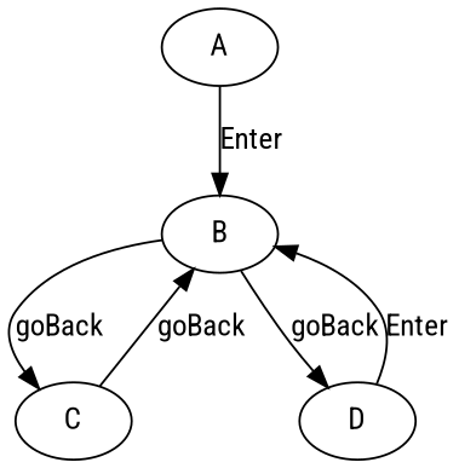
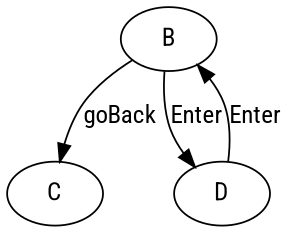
  digraph {
    fontname="Roboto Condensed"
    node [fontname="Roboto Condensed"]
    edge [fontname="Roboto Condensed"]
-   A
    B
    C
    D
-   A -> B [label=Enter]
    B -> C [label=goBack]
-   B -> D [label=goBack]
-   C -> B [label=goBack]
+   B -> D [label=Enter]
    D -> B [label=Enter]
  }
